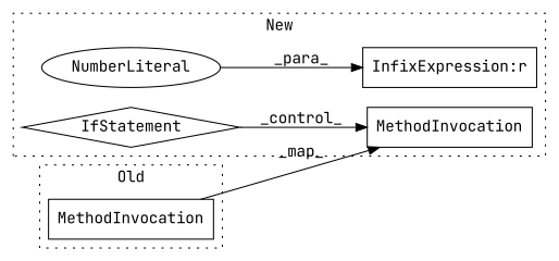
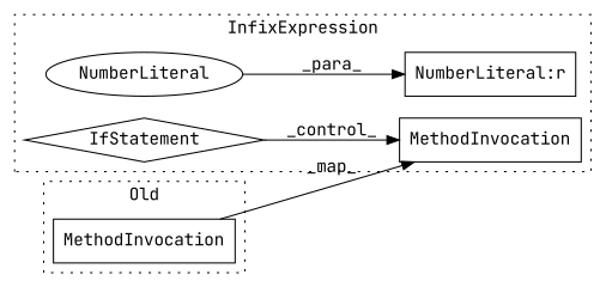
  digraph {
    fontname="JetBrains Mono"
    rankdir=LR
    node [a=32 fontname="JetBrains Mono" shape=box]
    edge [fontname="JetBrains Mono"]
    n1 [a=25 l="4,2" label=IfStatement s="4746,4767" shape=diamond]
    n2 [l=7 label=MethodInvocation s=4886]
    n3 [a=34 l=1 label=NumberLiteral s=4766 shape=ellipse]
-   n4 [a=27 l=3 label="InfixExpression:r" s=4763]
+   n4 [a=27 l=3 label="NumberLiteral:r" s=4763]
    n5 [l="6,1" label=MethodInvocation s="5271,5285"]
    subgraph cluster_1 {
-     label=New
+     label=InfixExpression
      style=dotted
      n1
      n2
      n3
      n4
    }
    subgraph cluster_2 {
      label=Old
      style=dotted
      n5
    }
    n1 -> n2 [label=_control_]
    n3 -> n4 [label=_para_]
    n5 -> n2 [label=_map_]
  }
